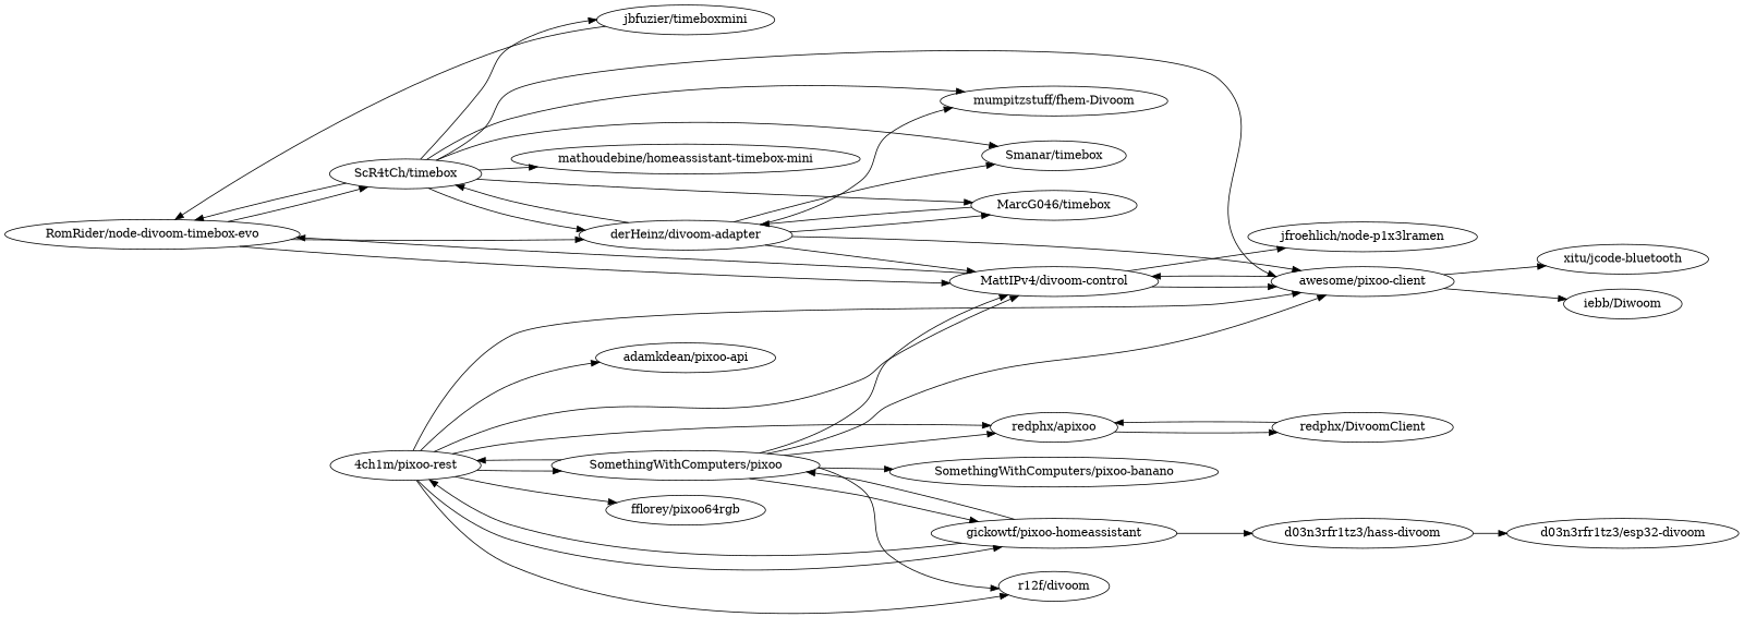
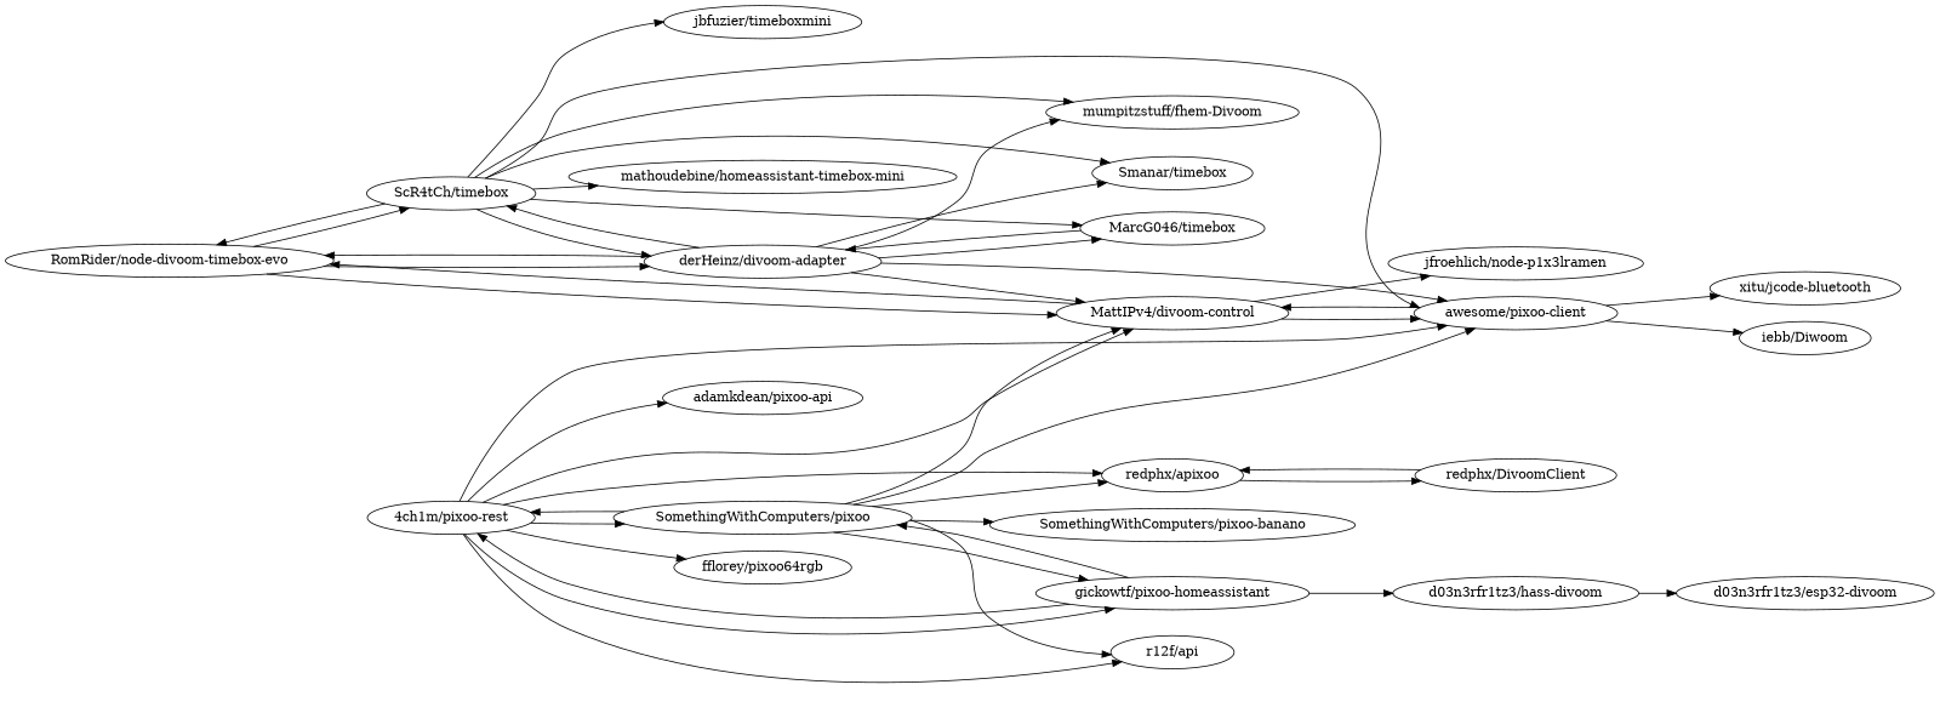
  digraph {
    rankdir=LR
    "RomRider/node-divoom-timebox-evo" [l="2.647,47.144"]
    "MattIPv4/divoom-control" [l="2.64,47.161"]
    "ScR4tCh/timebox" [l="2.648,47.127"]
    "derHeinz/divoom-adapter" [l="2.63,47.136"]
    n5 [l="2.661,47.157" label="awesome/pixoo-client"]
    "jfroehlich/node-p1x3lramen" [l="2.611,47.162"]
    "MarcG046/timebox" [l="2.614,47.127"]
    "mumpitzstuff/fhem-Divoom" [l="2.624,47.118"]
    "Smanar/timebox" [l="2.637,47.114"]
    "jbfuzier/timeboxmini" [l="2.672,47.117"]
    "mathoudebine/homeassistant-timebox-mini" [l="2.657,47.105"]
    "xitu/jcode-bluetooth" [l="2.677,47.144"]
    "iebb/Diwoom" [l="2.689,47.16"]
    "d03n3rfr1tz3/hass-divoom" [l="2.589,47.21"]
    "d03n3rfr1tz3/esp32-divoom" [l="2.569,47.22"]
    "4ch1m/pixoo-rest" [l="2.643,47.187"]
    "SomethingWithComputers/pixoo" [l="2.663,47.184"]
    "gickowtf/pixoo-homeassistant" [l="2.623,47.194"]
-   "r12f/divoom" [l="2.651,47.206"]
+   "r12f/divoom" [l="2.651,47.206" label="r12f/api"]
    "fflorey/pixoo64rgb" [l="2.663,47.198"]
    "redphx/apixoo" [l="2.675,47.204"]
    "adamkdean/pixoo-api" [l="2.631,47.21"]
    "SomethingWithComputers/pixoo-banano" [l="2.687,47.191"]
    "redphx/DivoomClient" [l="2.689,47.216"]
    "RomRider/node-divoom-timebox-evo" -> "MattIPv4/divoom-control"
    "RomRider/node-divoom-timebox-evo" -> "ScR4tCh/timebox"
    "RomRider/node-divoom-timebox-evo" -> "derHeinz/divoom-adapter"
    "MattIPv4/divoom-control" -> "RomRider/node-divoom-timebox-evo"
    "MattIPv4/divoom-control" -> n5
    "MattIPv4/divoom-control" -> "jfroehlich/node-p1x3lramen"
    "ScR4tCh/timebox" -> "RomRider/node-divoom-timebox-evo"
    "ScR4tCh/timebox" -> "derHeinz/divoom-adapter"
    "ScR4tCh/timebox" -> n5
    "ScR4tCh/timebox" -> "MarcG046/timebox"
    "ScR4tCh/timebox" -> "mumpitzstuff/fhem-Divoom"
    "ScR4tCh/timebox" -> "Smanar/timebox"
    "ScR4tCh/timebox" -> "jbfuzier/timeboxmini"
    "ScR4tCh/timebox" -> "mathoudebine/homeassistant-timebox-mini"
-   "jbfuzier/timeboxmini" -> "RomRider/node-divoom-timebox-evo"
+   "derHeinz/divoom-adapter" -> "RomRider/node-divoom-timebox-evo"
    "derHeinz/divoom-adapter" -> "MattIPv4/divoom-control"
    "derHeinz/divoom-adapter" -> "ScR4tCh/timebox"
    "derHeinz/divoom-adapter" -> n5
    "derHeinz/divoom-adapter" -> "MarcG046/timebox"
    "derHeinz/divoom-adapter" -> "mumpitzstuff/fhem-Divoom"
    "derHeinz/divoom-adapter" -> "Smanar/timebox"
    n5 -> "MattIPv4/divoom-control"
    n5 -> "xitu/jcode-bluetooth"
    n5 -> "iebb/Diwoom"
    "MarcG046/timebox" -> "derHeinz/divoom-adapter"
    "d03n3rfr1tz3/hass-divoom" -> "d03n3rfr1tz3/esp32-divoom"
    "4ch1m/pixoo-rest" -> "MattIPv4/divoom-control"
    "4ch1m/pixoo-rest" -> n5
    "4ch1m/pixoo-rest" -> "SomethingWithComputers/pixoo"
    "4ch1m/pixoo-rest" -> "gickowtf/pixoo-homeassistant"
    "4ch1m/pixoo-rest" -> "r12f/divoom"
    "4ch1m/pixoo-rest" -> "fflorey/pixoo64rgb"
    "4ch1m/pixoo-rest" -> "redphx/apixoo"
    "4ch1m/pixoo-rest" -> "adamkdean/pixoo-api"
    "SomethingWithComputers/pixoo" -> "MattIPv4/divoom-control"
    "SomethingWithComputers/pixoo" -> n5
    "SomethingWithComputers/pixoo" -> "4ch1m/pixoo-rest"
    "SomethingWithComputers/pixoo" -> "gickowtf/pixoo-homeassistant"
    "SomethingWithComputers/pixoo" -> "r12f/divoom"
    "SomethingWithComputers/pixoo" -> "redphx/apixoo"
    "SomethingWithComputers/pixoo" -> "SomethingWithComputers/pixoo-banano"
    "gickowtf/pixoo-homeassistant" -> "d03n3rfr1tz3/hass-divoom"
    "gickowtf/pixoo-homeassistant" -> "4ch1m/pixoo-rest"
    "gickowtf/pixoo-homeassistant" -> "SomethingWithComputers/pixoo"
    "redphx/apixoo" -> "redphx/DivoomClient"
    "redphx/DivoomClient" -> "redphx/apixoo"
  }
